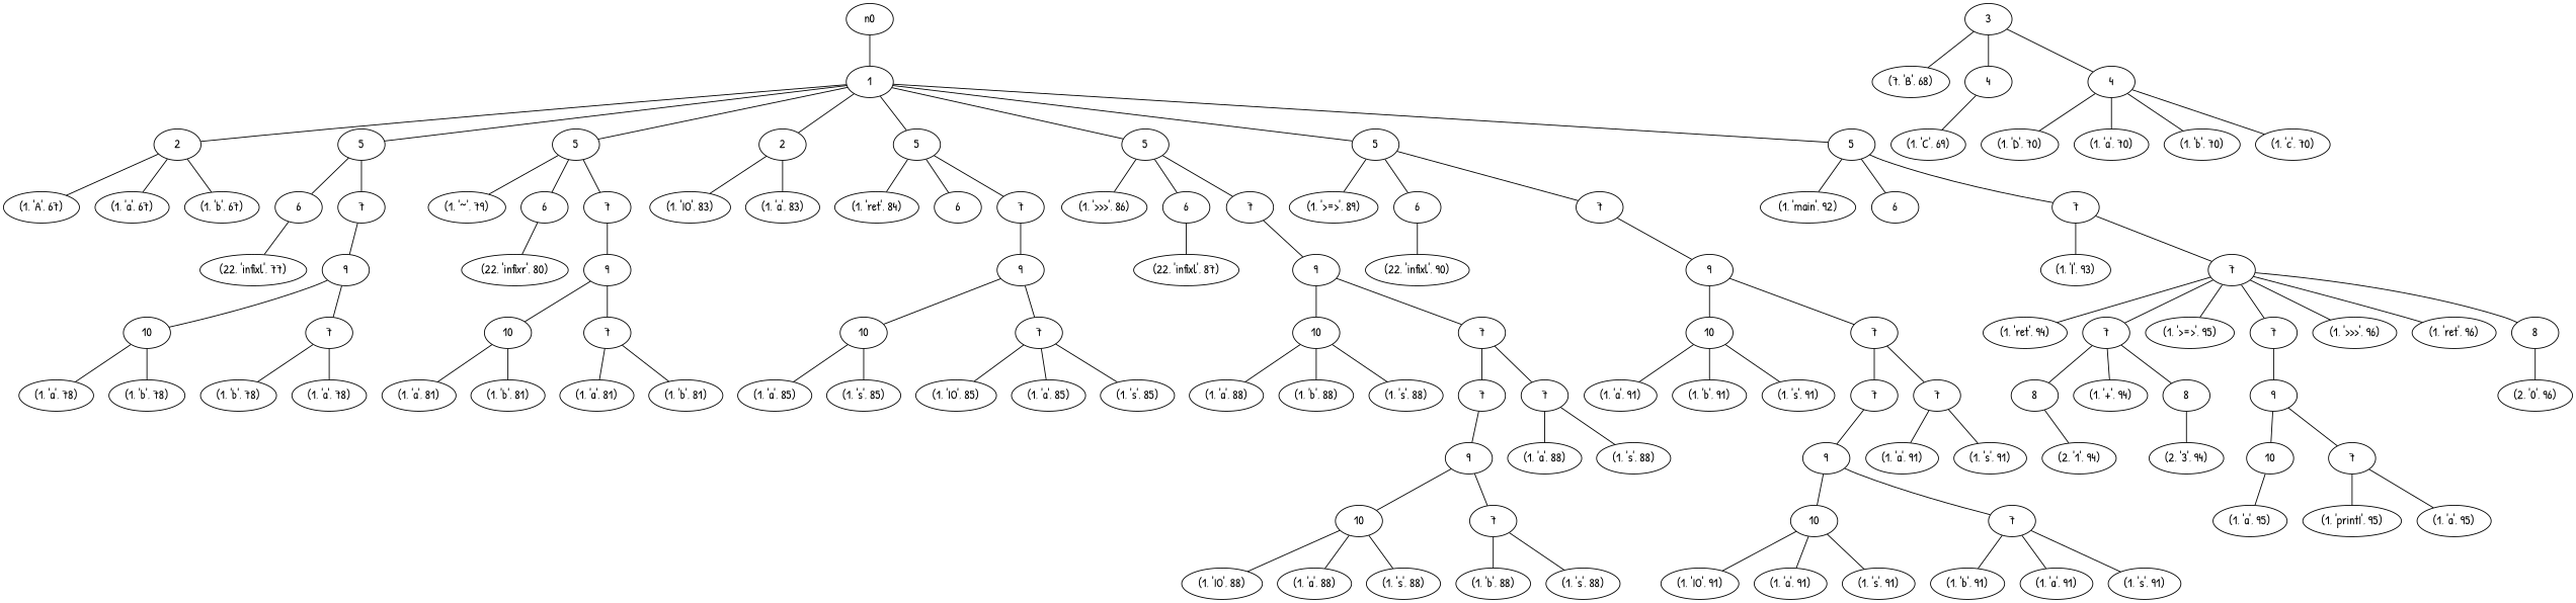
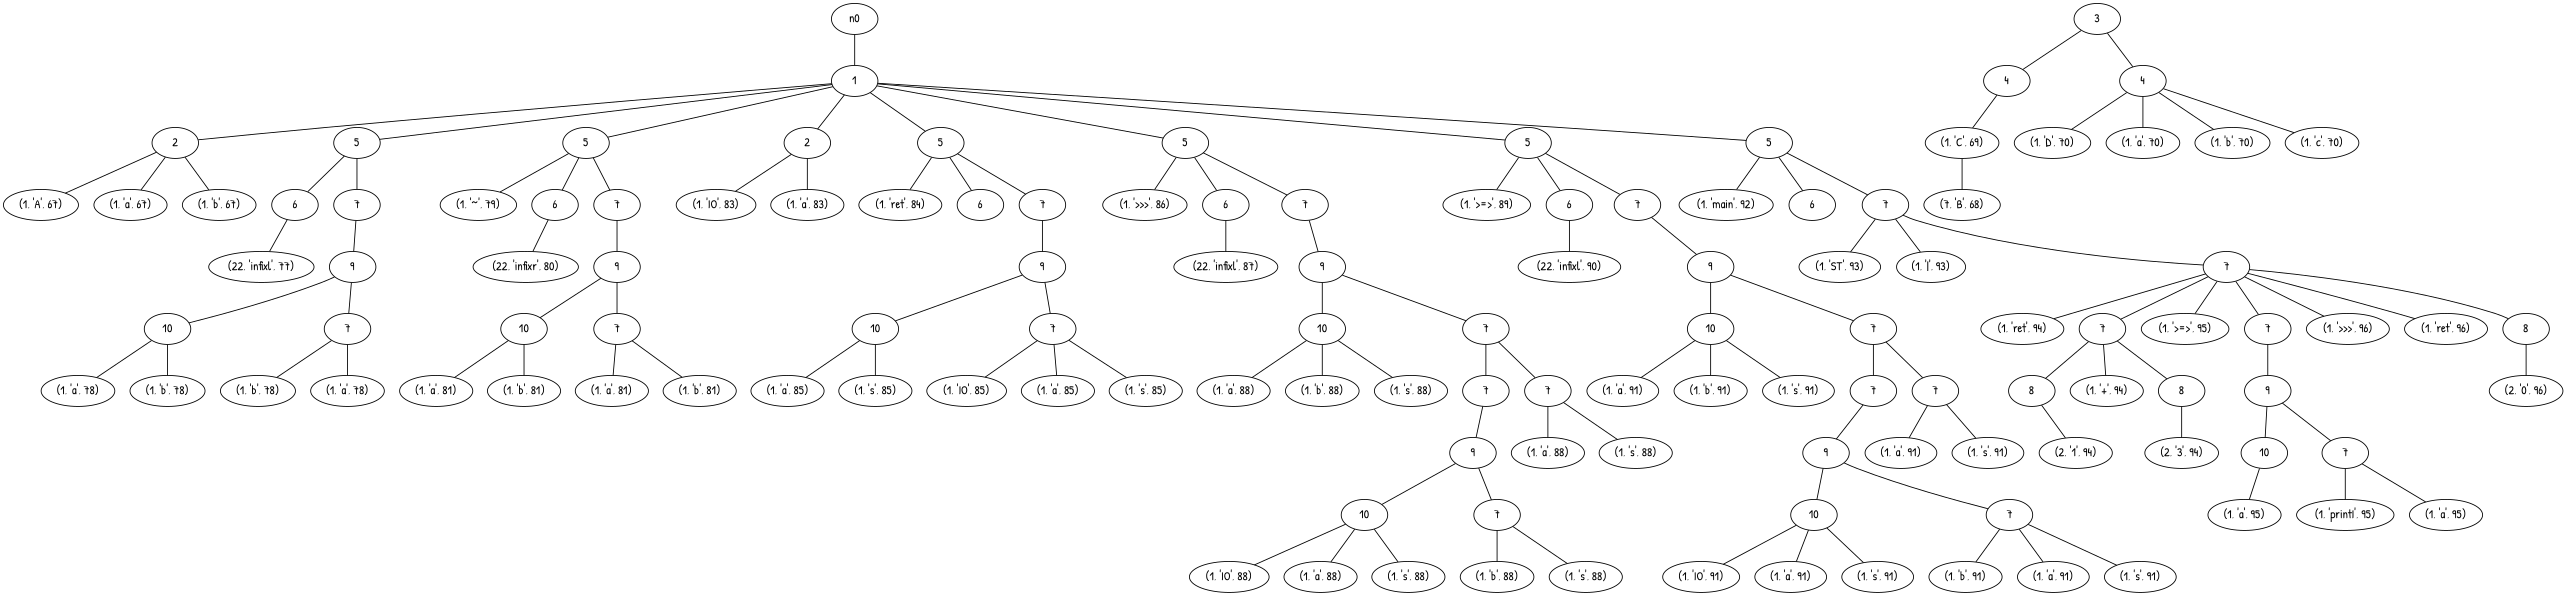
  graph {
    fontname="Patrick Hand"
    node [fontname="Patrick Hand"]
    edge [fontname="Patrick Hand"]
    n1 [label=1]
    n2 [label=2]
    n15 [label=5]
    n27 [label=5]
    n39 [label=2]
    n43 [label=5]
    n55 [label=5]
    n78 [label=5]
    n102 [label=5]
    n3 [label="(1, 'A', 67)"]
    n4 [label="(1, 'a', 67)"]
    n5 [label="(1, 'b', 67)"]
    n6 [label=3]
    n7 [label="(7, 'B', 68)"]
    n8 [label=4]
    n10 [label=4]
    n17 [label=6]
    n19 [label=7]
    n28 [label="(1, '~', 79)"]
    n29 [label=6]
    n31 [label=7]
    n40 [label="(1, 'IO', 83)"]
    n41 [label="(1, 'a', 83)"]
    n44 [label="(1, 'ret', 84)"]
    n45 [label=6]
    n46 [label=7]
    n56 [label="(1, '>>>', 86)"]
    n57 [label=6]
    n59 [label=7]
    n79 [label="(1, '>=>', 89)"]
    n80 [label=6]
    n82 [label=7]
    n103 [label="(1, 'main', 92)"]
    n104 [label=6]
    n105 [label=7]
    n0
    n9 [label="(1, 'C', 69)"]
    n11 [label="(1, 'D', 70)"]
    n12 [label="(1, 'a', 70)"]
    n13 [label="(1, 'b', 70)"]
    n14 [label="(1, 'c', 70)"]
    n18 [label="(22, 'infixl', 77)"]
    n20 [label=9]
    n21 [label=10]
    n24 [label=7]
    n22 [label="(1, 'a', 78)"]
    n23 [label="(1, 'b', 78)"]
    n25 [label="(1, 'b', 78)"]
    n26 [label="(1, 'a', 78)"]
    n30 [label="(22, 'infixr', 80)"]
    n32 [label=9]
    n33 [label=10]
    n36 [label=7]
    n34 [label="(1, 'a', 81)"]
    n35 [label="(1, 'b', 81)"]
    n37 [label="(1, 'a', 81)"]
    n38 [label="(1, 'b', 81)"]
    n47 [label=9]
    n48 [label=10]
    n51 [label=7]
    n49 [label="(1, 'a', 85)"]
    n50 [label="(1, 's', 85)"]
    n52 [label="(1, 'IO', 85)"]
    n53 [label="(1, 'a', 85)"]
    n54 [label="(1, 's', 85)"]
    n58 [label="(22, 'infixl', 87)"]
    n60 [label=9]
    n61 [label=10]
    n65 [label=7]
    n62 [label="(1, 'a', 88)"]
    n63 [label="(1, 'b', 88)"]
    n64 [label="(1, 's', 88)"]
    n66 [label=7]
    n75 [label=7]
    n67 [label=9]
    n76 [label="(1, 'a', 88)"]
    n77 [label="(1, 's', 88)"]
    n68 [label=10]
    n72 [label=7]
    n69 [label="(1, 'IO', 88)"]
    n70 [label="(1, 'a', 88)"]
    n71 [label="(1, 's', 88)"]
    n73 [label="(1, 'b', 88)"]
    n74 [label="(1, 's', 88)"]
    n81 [label="(22, 'infixl', 90)"]
    n83 [label=9]
    n84 [label=10]
    n88 [label=7]
    n85 [label="(1, 'a', 91)"]
    n86 [label="(1, 'b', 91)"]
    n87 [label="(1, 's', 91)"]
    n89 [label=7]
    n99 [label=7]
    n90 [label=9]
    n100 [label="(1, 'a', 91)"]
    n101 [label="(1, 's', 91)"]
    n91 [label=10]
    n95 [label=7]
    n92 [label="(1, 'IO', 91)"]
    n93 [label="(1, 'a', 91)"]
    n94 [label="(1, 's', 91)"]
    n96 [label="(1, 'b', 91)"]
    n97 [label="(1, 'a', 91)"]
    n98 [label="(1, 's', 91)"]
+   n106 [label="(1, 'ST', 93)"]
    n107 [label="(1, '|', 93)"]
    n108 [label=7]
    n109 [label="(1, 'ret', 94)"]
    n110 [label=7]
    n116 [label="(1, '>=>', 95)"]
    n117 [label=7]
    n124 [label="(1, '>>>', 96)"]
    n125 [label="(1, 'ret', 96)"]
    n126 [label=8]
    n111 [label=8]
    n113 [label="(1, '+', 94)"]
    n114 [label=8]
    n118 [label=9]
    n127 [label="(2, '0', 96)"]
    n112 [label="(2, '1', 94)"]
    n115 [label="(2, '3', 94)"]
    n119 [label=10]
    n121 [label=7]
    n120 [label="(1, 'a', 95)"]
    n122 [label="(1, 'printI', 95)"]
    n123 [label="(1, 'a', 95)"]
    n1 -- n2
    n1 -- n15
    n1 -- n27
    n1 -- n39
    n1 -- n43
    n1 -- n55
    n1 -- n78
    n1 -- n102
    n2 -- n3
    n2 -- n4
    n2 -- n5
    n15 -- n17
    n15 -- n19
    n27 -- n28
    n27 -- n29
    n27 -- n31
    n39 -- n40
    n39 -- n41
    n43 -- n44
    n43 -- n45
    n43 -- n46
    n55 -- n56
    n55 -- n57
    n55 -- n59
    n78 -- n79
    n78 -- n80
    n78 -- n82
    n102 -- n103
    n102 -- n104
    n102 -- n105
-   n6 -- n7
+   n9 -- n7
    n6 -- n8
    n6 -- n10
    n8 -- n9
    n10 -- n11
    n10 -- n12
    n10 -- n13
    n10 -- n14
    n17 -- n18
    n19 -- n20
    n29 -- n30
    n31 -- n32
    n46 -- n47
    n57 -- n58
    n59 -- n60
    n80 -- n81
    n82 -- n83
+   n105 -- n106
    n105 -- n107
    n105 -- n108
    n0 -- n1
    n20 -- n21
    n20 -- n24
    n21 -- n22
    n21 -- n23
    n24 -- n25
    n24 -- n26
    n32 -- n33
    n32 -- n36
    n33 -- n34
    n33 -- n35
    n36 -- n37
    n36 -- n38
    n47 -- n48
    n47 -- n51
    n48 -- n49
    n48 -- n50
    n51 -- n52
    n51 -- n53
    n51 -- n54
    n60 -- n61
    n60 -- n65
    n61 -- n62
    n61 -- n63
    n61 -- n64
    n65 -- n66
    n65 -- n75
    n66 -- n67
    n75 -- n76
    n75 -- n77
    n67 -- n68
    n67 -- n72
    n68 -- n69
    n68 -- n70
    n68 -- n71
    n72 -- n73
    n72 -- n74
    n83 -- n84
    n83 -- n88
    n84 -- n85
    n84 -- n86
    n84 -- n87
    n88 -- n89
    n88 -- n99
    n89 -- n90
    n99 -- n100
    n99 -- n101
    n90 -- n91
    n90 -- n95
    n91 -- n92
    n91 -- n93
    n91 -- n94
    n95 -- n96
    n95 -- n97
    n95 -- n98
    n108 -- n109
    n108 -- n110
    n108 -- n116
    n108 -- n117
    n108 -- n124
    n108 -- n125
    n108 -- n126
    n110 -- n111
    n110 -- n113
    n110 -- n114
    n117 -- n118
    n126 -- n127
    n111 -- n112
    n114 -- n115
    n118 -- n119
    n118 -- n121
    n119 -- n120
    n121 -- n122
    n121 -- n123
  }
